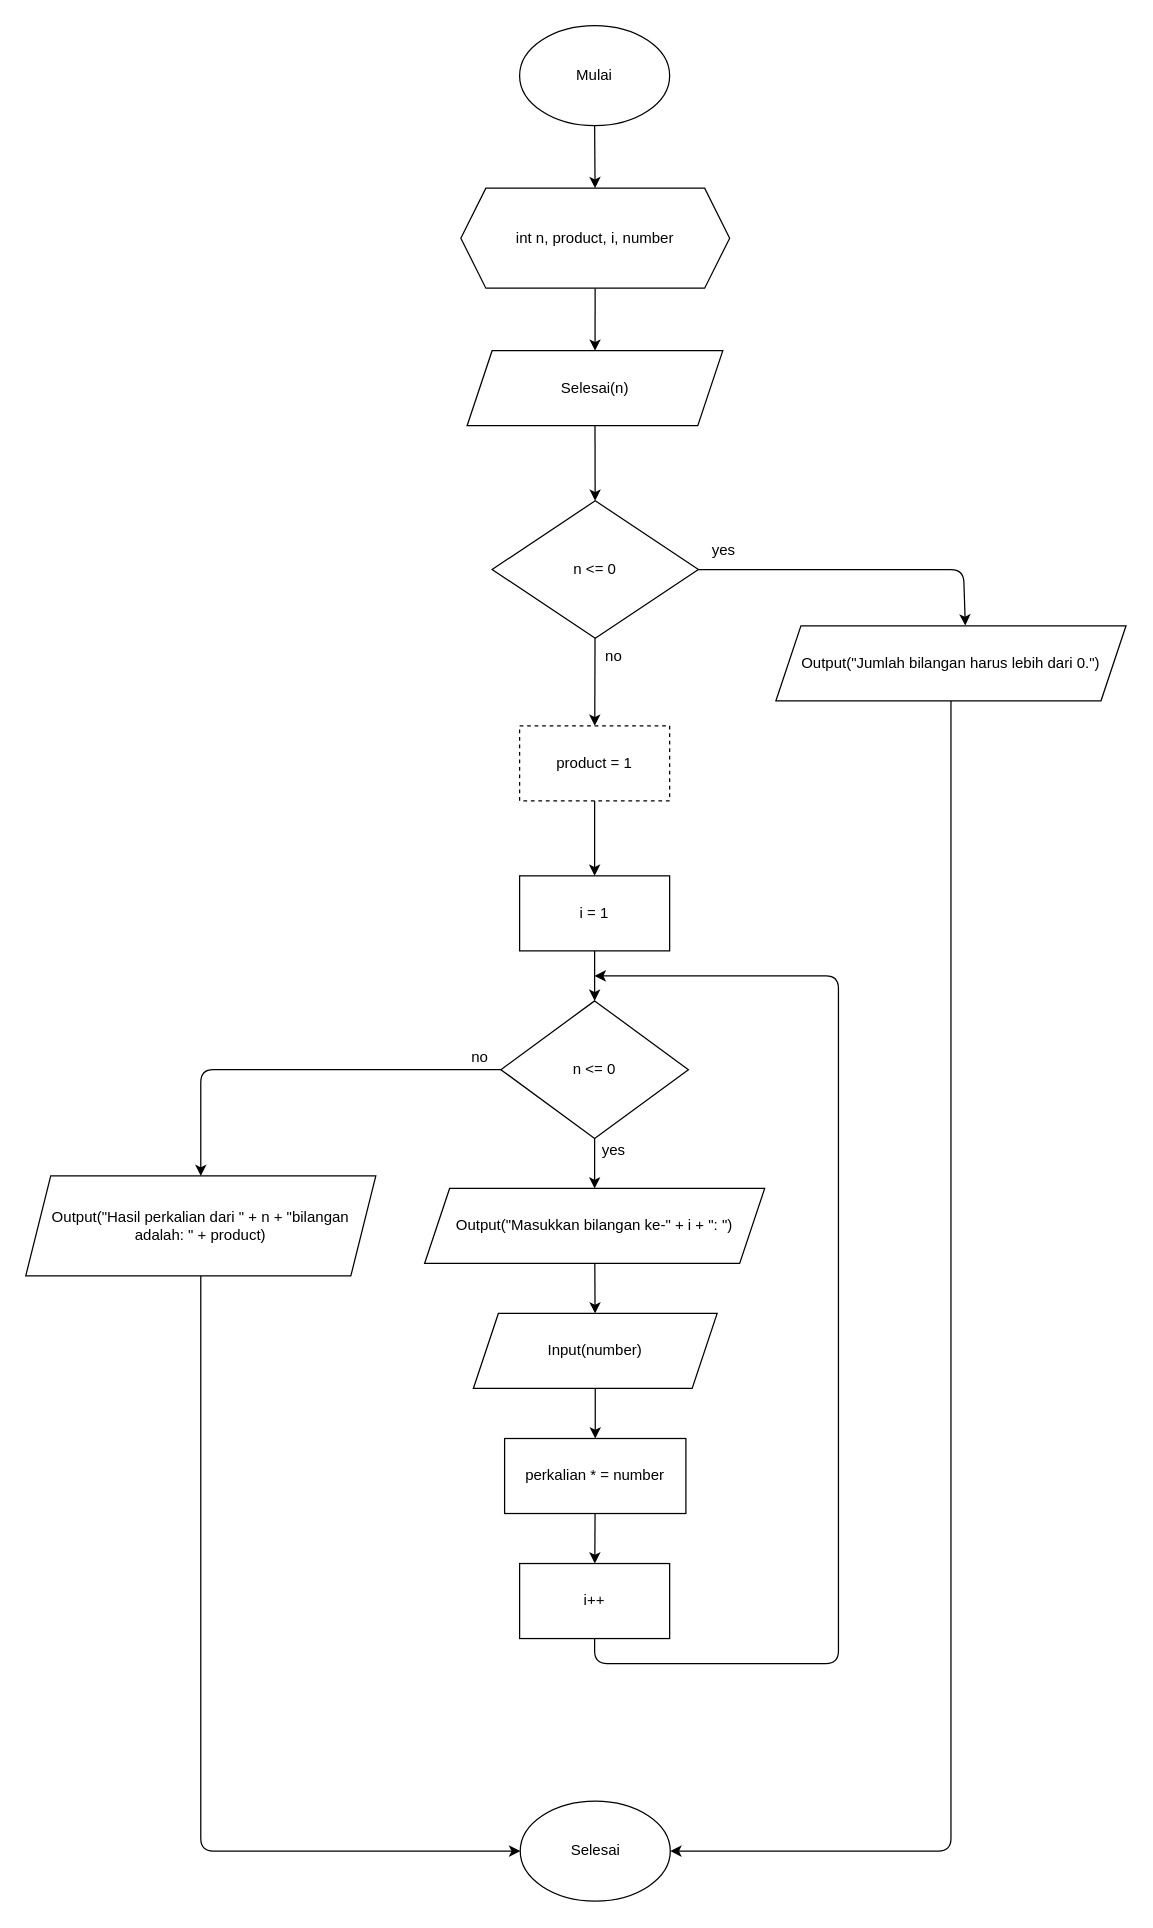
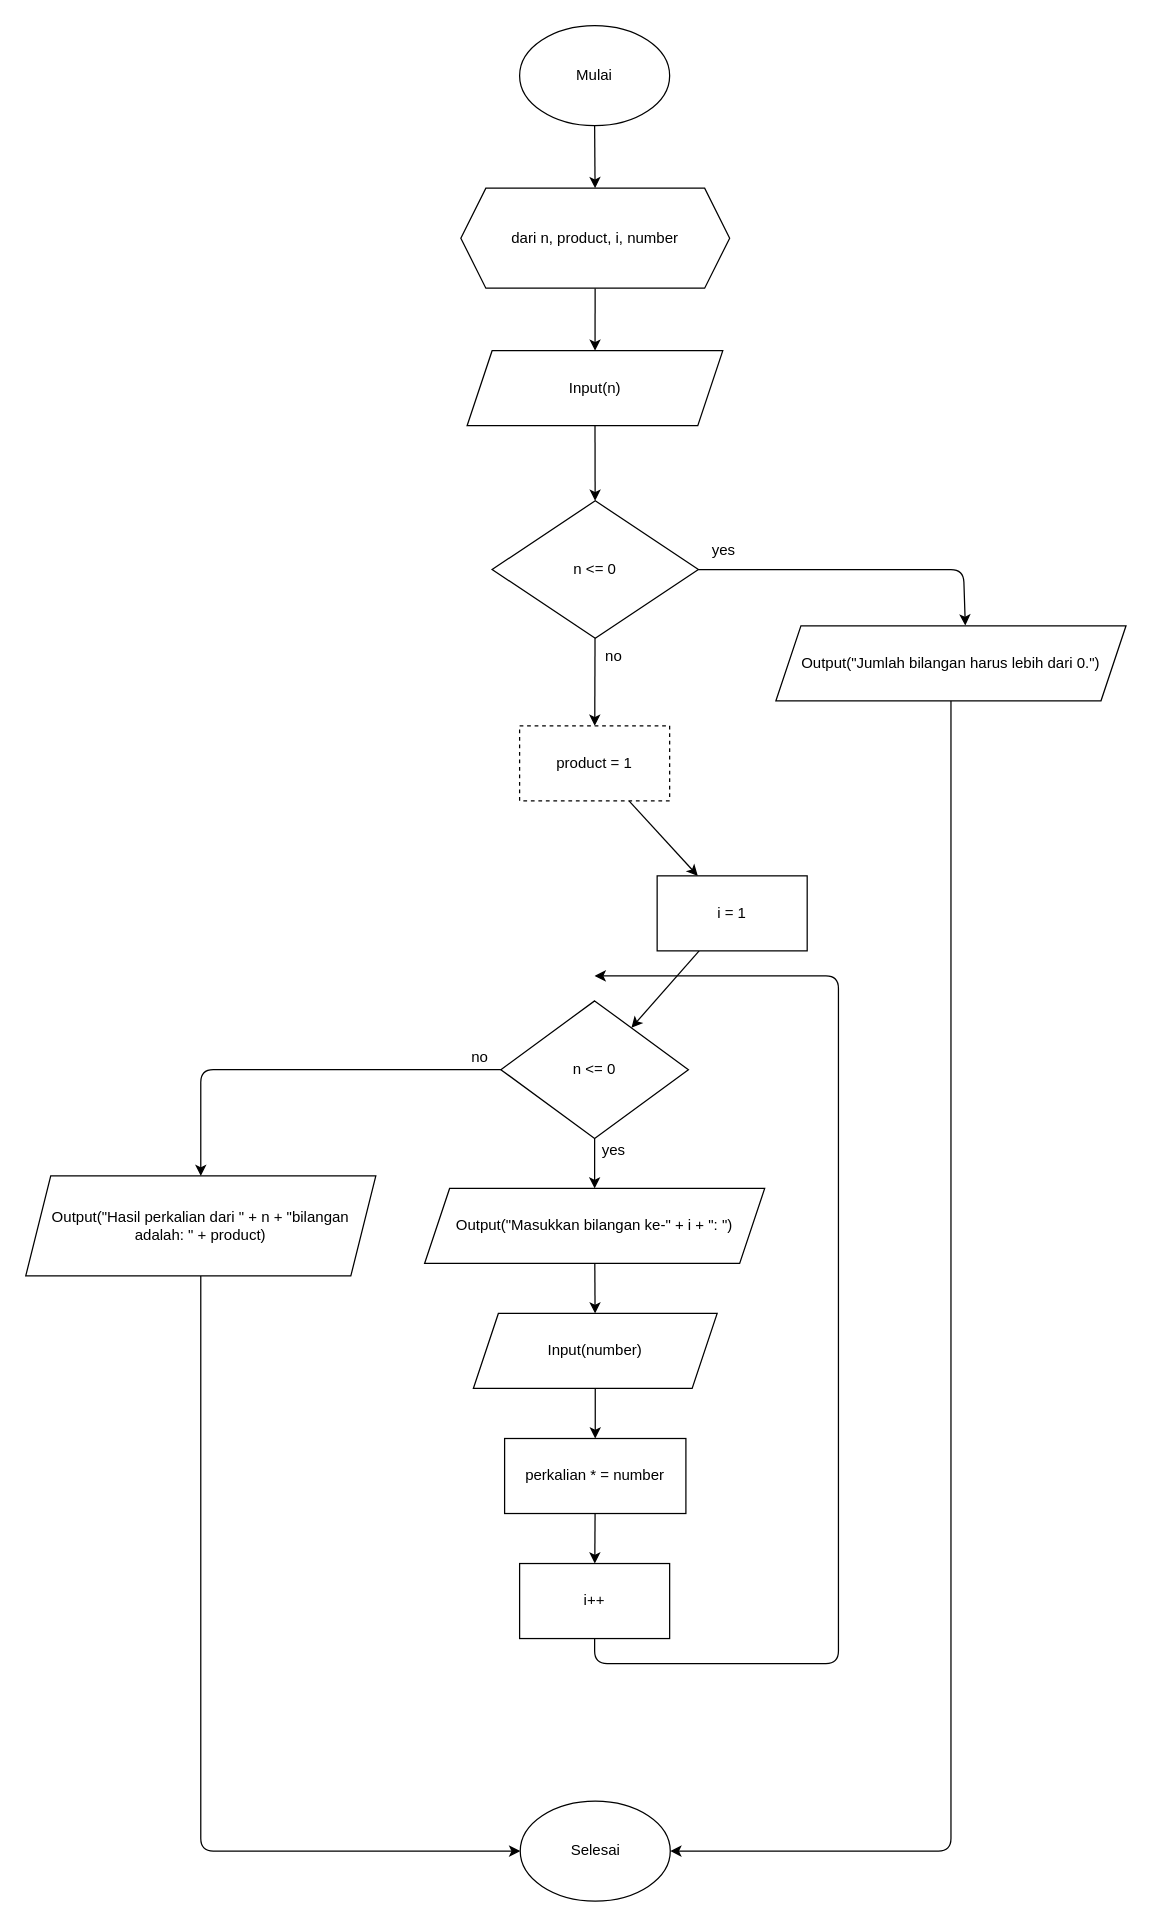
  <mxCell id="0" />
  <mxCell id="1" parent="0" />
  <mxCell id="2" value="" style="edgeStyle=none;html=1;" edge="1" parent="1" source="3" target="6"><mxGeometry relative="1" as="geometry" /></mxCell>
  <mxCell id="3" value="Mulai" style="ellipse;whiteSpace=wrap;html=1;" vertex="1" parent="1"><mxGeometry x="415" y="20" width="120" height="80" as="geometry" /></mxCell>
  <mxCell id="4" value="Selesai" style="ellipse;whiteSpace=wrap;html=1;" vertex="1" parent="1"><mxGeometry x="415.5" y="1440" width="120" height="80" as="geometry" /></mxCell>
  <mxCell id="5" value="" style="edgeStyle=none;html=1;" edge="1" parent="1" source="6" target="8"><mxGeometry relative="1" as="geometry" /></mxCell>
- <mxCell id="6" value="int n, product, i, number" style="shape=hexagon;perimeter=hexagonPerimeter2;whiteSpace=wrap;html=1;fixedSize=1;" vertex="1" parent="1"><mxGeometry x="368" y="150" width="215" height="80" as="geometry" /></mxCell>
+ <mxCell id="6" value="dari n, product, i, number" style="shape=hexagon;perimeter=hexagonPerimeter2;whiteSpace=wrap;html=1;fixedSize=1;" vertex="1" parent="1"><mxGeometry x="368" y="150" width="215" height="80" as="geometry" /></mxCell>
  <mxCell id="7" value="" style="edgeStyle=none;html=1;" edge="1" parent="1" source="8" target="11"><mxGeometry relative="1" as="geometry" /></mxCell>
- <mxCell id="8" value="Selesai(n)" style="shape=parallelogram;perimeter=parallelogramPerimeter;whiteSpace=wrap;html=1;fixedSize=1;" vertex="1" parent="1"><mxGeometry x="373" y="280" width="204.5" height="60" as="geometry" /></mxCell>
+ <mxCell id="8" value="Input(n)" style="shape=parallelogram;perimeter=parallelogramPerimeter;whiteSpace=wrap;html=1;fixedSize=1;" vertex="1" parent="1"><mxGeometry x="373" y="280" width="204.5" height="60" as="geometry" /></mxCell>
  <mxCell id="9" value="" style="edgeStyle=none;html=1;" edge="1" parent="1" source="11" target="15"><mxGeometry relative="1" as="geometry" /></mxCell>
  <mxCell id="10" style="edgeStyle=none;html=1;exitX=1;exitY=0.5;exitDx=0;exitDy=0;entryX=0.541;entryY=-0.003;entryDx=0;entryDy=0;entryPerimeter=0;" edge="1" parent="1" source="11" target="13"><mxGeometry relative="1" as="geometry"><Array as="points"><mxPoint x="770" y="455" /></Array></mxGeometry></mxCell>
  <mxCell id="11" value="n &amp;lt;= 0" style="rhombus;whiteSpace=wrap;html=1;" vertex="1" parent="1"><mxGeometry x="393" y="400" width="165" height="110" as="geometry" /></mxCell>
  <mxCell id="12" style="edgeStyle=none;html=1;exitX=0.5;exitY=1;exitDx=0;exitDy=0;entryX=1;entryY=0.5;entryDx=0;entryDy=0;" edge="1" parent="1" source="13" target="4"><mxGeometry relative="1" as="geometry"><mxPoint x="540" y="1490" as="targetPoint" /><Array as="points"><mxPoint x="760" y="1480" /></Array></mxGeometry></mxCell>
  <mxCell id="13" value="Output(&quot;Jumlah bilangan harus lebih dari 0.&quot;)" style="shape=parallelogram;perimeter=parallelogramPerimeter;whiteSpace=wrap;html=1;fixedSize=1;" vertex="1" parent="1"><mxGeometry x="620" y="500" width="280" height="60" as="geometry" /></mxCell>
  <mxCell id="14" value="" style="edgeStyle=none;html=1;" edge="1" parent="1" source="15" target="17"><mxGeometry relative="1" as="geometry" /></mxCell>
  <mxCell id="15" value="product = 1" style="rounded=0;whiteSpace=wrap;html=1;dashed=1;" vertex="1" parent="1"><mxGeometry x="415" y="580" width="120" height="60" as="geometry" /></mxCell>
  <mxCell id="16" value="" style="edgeStyle=none;html=1;" edge="1" parent="1" source="17" target="20"><mxGeometry relative="1" as="geometry" /></mxCell>
- <mxCell id="17" value="i = 1" style="rounded=0;whiteSpace=wrap;html=1;" vertex="1" parent="1"><mxGeometry x="415" y="700" width="120" height="60" as="geometry" /></mxCell>
+ <mxCell id="17" value="i = 1" style="rounded=0;whiteSpace=wrap;html=1;" vertex="1" parent="1"><mxGeometry x="525" y="700" width="120" height="60" as="geometry" /></mxCell>
  <mxCell id="18" value="" style="edgeStyle=none;html=1;" edge="1" parent="1" source="20" target="28"><mxGeometry relative="1" as="geometry" /></mxCell>
  <mxCell id="19" style="edgeStyle=none;html=1;exitX=0;exitY=0.5;exitDx=0;exitDy=0;entryX=0.5;entryY=0;entryDx=0;entryDy=0;" edge="1" parent="1" source="20" target="30"><mxGeometry relative="1" as="geometry"><Array as="points"><mxPoint x="160" y="855" /></Array></mxGeometry></mxCell>
  <mxCell id="20" value="n &amp;lt;= 0" style="rhombus;whiteSpace=wrap;html=1;" vertex="1" parent="1"><mxGeometry x="400" y="800" width="150" height="110" as="geometry" /></mxCell>
  <mxCell id="21" value="" style="edgeStyle=none;html=1;" edge="1" parent="1" source="22" target="24"><mxGeometry relative="1" as="geometry" /></mxCell>
  <mxCell id="22" value="Input(number)" style="shape=parallelogram;perimeter=parallelogramPerimeter;whiteSpace=wrap;html=1;fixedSize=1;" vertex="1" parent="1"><mxGeometry x="378" y="1050" width="195" height="60" as="geometry" /></mxCell>
  <mxCell id="23" value="" style="edgeStyle=none;html=1;" edge="1" parent="1" source="24" target="26"><mxGeometry relative="1" as="geometry" /></mxCell>
  <mxCell id="24" value="perkalian * = number" style="rounded=0;whiteSpace=wrap;html=1;" vertex="1" parent="1"><mxGeometry x="403" y="1150" width="145" height="60" as="geometry" /></mxCell>
  <mxCell id="25" style="edgeStyle=none;html=1;exitX=0.5;exitY=1;exitDx=0;exitDy=0;" edge="1" parent="1" source="26"><mxGeometry relative="1" as="geometry"><mxPoint x="475" y="780" as="targetPoint" /><Array as="points"><mxPoint x="475" y="1330" /><mxPoint x="670" y="1330" /><mxPoint x="670" y="780" /></Array></mxGeometry></mxCell>
  <mxCell id="26" value="i++" style="rounded=0;whiteSpace=wrap;html=1;" vertex="1" parent="1"><mxGeometry x="415" y="1250" width="120" height="60" as="geometry" /></mxCell>
  <mxCell id="27" value="" style="edgeStyle=none;html=1;" edge="1" parent="1" source="28" target="22"><mxGeometry relative="1" as="geometry" /></mxCell>
  <mxCell id="28" value="Output(&quot;Masukkan bilangan ke-&quot; + i + &quot;: &quot;)" style="shape=parallelogram;perimeter=parallelogramPerimeter;whiteSpace=wrap;html=1;fixedSize=1;" vertex="1" parent="1"><mxGeometry x="339" y="950" width="272" height="60" as="geometry" /></mxCell>
  <mxCell id="29" style="edgeStyle=none;html=1;exitX=0.5;exitY=1;exitDx=0;exitDy=0;entryX=0;entryY=0.5;entryDx=0;entryDy=0;" edge="1" parent="1" source="30" target="4"><mxGeometry relative="1" as="geometry"><Array as="points"><mxPoint x="160" y="1480" /></Array></mxGeometry></mxCell>
  <mxCell id="30" value="Output(&quot;Hasil perkalian dari &quot; + n + &quot;bilangan adalah: &quot; + product)" style="shape=parallelogram;perimeter=parallelogramPerimeter;whiteSpace=wrap;html=1;fixedSize=1;" vertex="1" parent="1"><mxGeometry x="20" y="940" width="280" height="80" as="geometry" /></mxCell>
  <mxCell id="31" value="yes" style="text;html=1;align=center;verticalAlign=middle;resizable=0;points=[];autosize=1;strokeColor=none;fillColor=none;" vertex="1" parent="1"><mxGeometry x="558" y="425" width="40" height="30" as="geometry" /></mxCell>
  <mxCell id="32" value="no" style="text;html=1;align=center;verticalAlign=middle;resizable=0;points=[];autosize=1;strokeColor=none;fillColor=none;" vertex="1" parent="1"><mxGeometry x="470" y="510" width="40" height="30" as="geometry" /></mxCell>
  <mxCell id="33" value="yes" style="text;html=1;align=center;verticalAlign=middle;resizable=0;points=[];autosize=1;strokeColor=none;fillColor=none;" vertex="1" parent="1"><mxGeometry x="470" y="905" width="40" height="30" as="geometry" /></mxCell>
  <mxCell id="34" value="no" style="text;html=1;align=center;verticalAlign=middle;resizable=0;points=[];autosize=1;strokeColor=none;fillColor=none;" vertex="1" parent="1"><mxGeometry x="363" y="830" width="40" height="30" as="geometry" /></mxCell>
